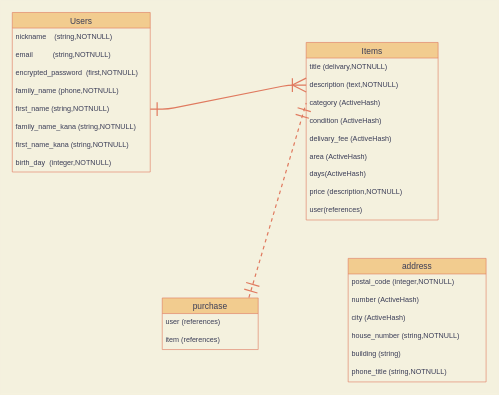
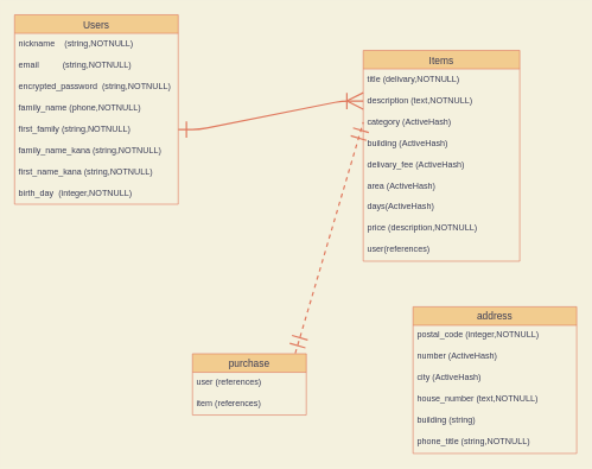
  <mxCell id="0" />
  <mxCell id="1" parent="0" />
  <mxCell id="2" value="Users" style="swimlane;fontStyle=0;childLayout=stackLayout;horizontal=1;startSize=26;horizontalStack=0;resizeParent=1;resizeParentMax=0;resizeLast=0;collapsible=1;marginBottom=0;align=center;fontSize=14;fillColor=#F2CC8F;strokeColor=#E07A5F;fontColor=#393C56;" vertex="1" parent="1"><mxGeometry x="20" y="20" width="230" height="266" as="geometry" /></mxCell>
  <mxCell id="3" value="nickname    (string,NOTNULL) &#10;" style="text;strokeColor=none;fillColor=none;spacingLeft=4;spacingRight=4;overflow=hidden;rotatable=0;points=[[0,0.5],[1,0.5]];portConstraint=eastwest;fontSize=12;fontColor=#393C56;" vertex="1" parent="2"><mxGeometry y="26" width="230" height="30" as="geometry" /></mxCell>
  <mxCell id="4" value="email          (string,NOTNULL)" style="text;strokeColor=none;fillColor=none;spacingLeft=4;spacingRight=4;overflow=hidden;rotatable=0;points=[[0,0.5],[1,0.5]];portConstraint=eastwest;fontSize=12;fontColor=#393C56;" vertex="1" parent="2"><mxGeometry y="56" width="230" height="30" as="geometry" /></mxCell>
- <mxCell id="5" value="encrypted_password  (first,NOTNULL)&#10;" style="text;strokeColor=none;fillColor=none;spacingLeft=4;spacingRight=4;overflow=hidden;rotatable=0;points=[[0,0.5],[1,0.5]];portConstraint=eastwest;fontSize=12;fontColor=#393C56;" vertex="1" parent="2"><mxGeometry y="86" width="230" height="30" as="geometry" /></mxCell>
+ <mxCell id="5" value="encrypted_password  (string,NOTNULL)&#10;" style="text;strokeColor=none;fillColor=none;spacingLeft=4;spacingRight=4;overflow=hidden;rotatable=0;points=[[0,0.5],[1,0.5]];portConstraint=eastwest;fontSize=12;fontColor=#393C56;" vertex="1" parent="2"><mxGeometry y="86" width="230" height="30" as="geometry" /></mxCell>
  <mxCell id="6" value="family_name (phone,NOTNULL)" style="text;strokeColor=none;fillColor=none;spacingLeft=4;spacingRight=4;overflow=hidden;rotatable=0;points=[[0,0.5],[1,0.5]];portConstraint=eastwest;fontSize=12;fontColor=#393C56;" vertex="1" parent="2"><mxGeometry y="116" width="230" height="30" as="geometry" /></mxCell>
- <mxCell id="7" value="first_name (string,NOTNULL)" style="text;strokeColor=none;fillColor=none;spacingLeft=4;spacingRight=4;overflow=hidden;rotatable=0;points=[[0,0.5],[1,0.5]];portConstraint=eastwest;fontSize=12;fontColor=#393C56;" vertex="1" parent="2"><mxGeometry y="146" width="230" height="30" as="geometry" /></mxCell>
+ <mxCell id="7" value="first_family (string,NOTNULL)" style="text;strokeColor=none;fillColor=none;spacingLeft=4;spacingRight=4;overflow=hidden;rotatable=0;points=[[0,0.5],[1,0.5]];portConstraint=eastwest;fontSize=12;fontColor=#393C56;" vertex="1" parent="2"><mxGeometry y="146" width="230" height="30" as="geometry" /></mxCell>
  <mxCell id="8" value="family_name_kana (string,NOTNULL)" style="text;strokeColor=none;fillColor=none;spacingLeft=4;spacingRight=4;overflow=hidden;rotatable=0;points=[[0,0.5],[1,0.5]];portConstraint=eastwest;fontSize=12;fontColor=#393C56;" vertex="1" parent="2"><mxGeometry y="176" width="230" height="30" as="geometry" /></mxCell>
  <mxCell id="9" value="first_name_kana (string,NOTNULL)" style="text;strokeColor=none;fillColor=none;spacingLeft=4;spacingRight=4;overflow=hidden;rotatable=0;points=[[0,0.5],[1,0.5]];portConstraint=eastwest;fontSize=12;fontColor=#393C56;" vertex="1" parent="2"><mxGeometry y="206" width="230" height="30" as="geometry" /></mxCell>
  <mxCell id="10" value="birth_day  (integer,NOTNULL)&#10;" style="text;strokeColor=none;fillColor=none;spacingLeft=4;spacingRight=4;overflow=hidden;rotatable=0;points=[[0,0.5],[1,0.5]];portConstraint=eastwest;fontSize=12;fontColor=#393C56;" vertex="1" parent="2"><mxGeometry y="236" width="230" height="30" as="geometry" /></mxCell>
  <mxCell id="11" value="Items" style="swimlane;fontStyle=0;childLayout=stackLayout;horizontal=1;startSize=26;horizontalStack=0;resizeParent=1;resizeParentMax=0;resizeLast=0;collapsible=1;marginBottom=0;align=center;fontSize=14;fillColor=#F2CC8F;strokeColor=#E07A5F;fontColor=#393C56;" vertex="1" parent="1"><mxGeometry x="510" y="70" width="220" height="296" as="geometry" /></mxCell>
  <mxCell id="12" value="title (delivary,NOTNULL)" style="text;strokeColor=none;fillColor=none;spacingLeft=4;spacingRight=4;overflow=hidden;rotatable=0;points=[[0,0.5],[1,0.5]];portConstraint=eastwest;fontSize=12;fontColor=#393C56;" vertex="1" parent="11"><mxGeometry y="26" width="220" height="30" as="geometry" /></mxCell>
  <mxCell id="13" value="description (text,NOTNULL)" style="text;strokeColor=none;fillColor=none;spacingLeft=4;spacingRight=4;overflow=hidden;rotatable=0;points=[[0,0.5],[1,0.5]];portConstraint=eastwest;fontSize=12;fontColor=#393C56;" vertex="1" parent="11"><mxGeometry y="56" width="220" height="30" as="geometry" /></mxCell>
  <mxCell id="14" value="category (ActiveHash)" style="text;strokeColor=none;fillColor=none;spacingLeft=4;spacingRight=4;overflow=hidden;rotatable=0;points=[[0,0.5],[1,0.5]];portConstraint=eastwest;fontSize=12;fontColor=#393C56;" vertex="1" parent="11"><mxGeometry y="86" width="220" height="30" as="geometry" /></mxCell>
- <mxCell id="15" value="condition (ActiveHash)" style="text;strokeColor=none;fillColor=none;spacingLeft=4;spacingRight=4;overflow=hidden;rotatable=0;points=[[0,0.5],[1,0.5]];portConstraint=eastwest;fontSize=12;fontColor=#393C56;" vertex="1" parent="11"><mxGeometry y="116" width="220" height="30" as="geometry" /></mxCell>
+ <mxCell id="15" value="building (ActiveHash)" style="text;strokeColor=none;fillColor=none;spacingLeft=4;spacingRight=4;overflow=hidden;rotatable=0;points=[[0,0.5],[1,0.5]];portConstraint=eastwest;fontSize=12;fontColor=#393C56;" vertex="1" parent="11"><mxGeometry y="116" width="220" height="30" as="geometry" /></mxCell>
  <mxCell id="16" value="delivary_fee (ActiveHash)" style="text;strokeColor=none;fillColor=none;spacingLeft=4;spacingRight=4;overflow=hidden;rotatable=0;points=[[0,0.5],[1,0.5]];portConstraint=eastwest;fontSize=12;fontColor=#393C56;" vertex="1" parent="11"><mxGeometry y="146" width="220" height="30" as="geometry" /></mxCell>
  <mxCell id="17" value="area (ActiveHash)" style="text;strokeColor=none;fillColor=none;spacingLeft=4;spacingRight=4;overflow=hidden;rotatable=0;points=[[0,0.5],[1,0.5]];portConstraint=eastwest;fontSize=12;fontColor=#393C56;" vertex="1" parent="11"><mxGeometry y="176" width="220" height="30" as="geometry" /></mxCell>
  <mxCell id="18" value="days(ActiveHash)" style="text;strokeColor=none;fillColor=none;spacingLeft=4;spacingRight=4;overflow=hidden;rotatable=0;points=[[0,0.5],[1,0.5]];portConstraint=eastwest;fontSize=12;fontColor=#393C56;" vertex="1" parent="11"><mxGeometry y="206" width="220" height="30" as="geometry" /></mxCell>
  <mxCell id="19" value="price (description,NOTNULL)&#10;" style="text;strokeColor=none;fillColor=none;spacingLeft=4;spacingRight=4;overflow=hidden;rotatable=0;points=[[0,0.5],[1,0.5]];portConstraint=eastwest;fontSize=12;fontColor=#393C56;" vertex="1" parent="11"><mxGeometry y="236" width="220" height="30" as="geometry" /></mxCell>
  <mxCell id="20" value="user(references)" style="text;strokeColor=none;fillColor=none;spacingLeft=4;spacingRight=4;overflow=hidden;rotatable=0;points=[[0,0.5],[1,0.5]];portConstraint=eastwest;fontSize=12;fontColor=#393C56;" vertex="1" parent="11"><mxGeometry y="266" width="220" height="30" as="geometry" /></mxCell>
  <mxCell id="21" value="" style="edgeStyle=entityRelationEdgeStyle;fontSize=12;html=1;endArrow=ERoneToMany;exitX=1;exitY=0.5;exitDx=0;exitDy=0;entryX=0;entryY=0.5;entryDx=0;entryDy=0;startArrow=ERone;startFill=0;strokeWidth=2;labelBackgroundColor=#F4F1DE;strokeColor=#E07A5F;fontColor=#393C56;endSize=20;startSize=20;" edge="1" parent="1" source="7" target="13"><mxGeometry width="100" height="100" relative="1" as="geometry"><mxPoint x="320" y="270" as="sourcePoint" /><mxPoint x="420" y="170" as="targetPoint" /></mxGeometry></mxCell>
  <mxCell id="22" value="purchase" style="swimlane;fontStyle=0;childLayout=stackLayout;horizontal=1;startSize=26;horizontalStack=0;resizeParent=1;resizeParentMax=0;resizeLast=0;collapsible=1;marginBottom=0;align=center;fontSize=14;fillColor=#F2CC8F;strokeColor=#E07A5F;fontColor=#393C56;" vertex="1" parent="1"><mxGeometry x="270" y="496" width="160" height="86" as="geometry" /></mxCell>
  <mxCell id="23" value="user (references)&#10;" style="text;strokeColor=none;fillColor=none;spacingLeft=4;spacingRight=4;overflow=hidden;rotatable=0;points=[[0,0.5],[1,0.5]];portConstraint=eastwest;fontSize=12;fontColor=#393C56;" vertex="1" parent="22"><mxGeometry y="26" width="160" height="30" as="geometry" /></mxCell>
  <mxCell id="24" value="item (references)&#10;" style="text;strokeColor=none;fillColor=none;spacingLeft=4;spacingRight=4;overflow=hidden;rotatable=0;points=[[0,0.5],[1,0.5]];portConstraint=eastwest;fontSize=12;fontColor=#393C56;" vertex="1" parent="22"><mxGeometry y="56" width="160" height="30" as="geometry" /></mxCell>
  <mxCell id="25" value="address" style="swimlane;fontStyle=0;childLayout=stackLayout;horizontal=1;startSize=26;horizontalStack=0;resizeParent=1;resizeParentMax=0;resizeLast=0;collapsible=1;marginBottom=0;align=center;fontSize=14;fillColor=#F2CC8F;strokeColor=#E07A5F;fontColor=#393C56;" vertex="1" parent="1"><mxGeometry x="580" y="430" width="230" height="206" as="geometry" /></mxCell>
  <mxCell id="26" value="postal_code (integer,NOTNULL)&#10;" style="text;strokeColor=none;fillColor=none;spacingLeft=4;spacingRight=4;overflow=hidden;rotatable=0;points=[[0,0.5],[1,0.5]];portConstraint=eastwest;fontSize=12;fontColor=#393C56;" vertex="1" parent="25"><mxGeometry y="26" width="230" height="30" as="geometry" /></mxCell>
  <mxCell id="27" value="number (ActiveHash)" style="text;strokeColor=none;fillColor=none;spacingLeft=4;spacingRight=4;overflow=hidden;rotatable=0;points=[[0,0.5],[1,0.5]];portConstraint=eastwest;fontSize=12;fontColor=#393C56;" vertex="1" parent="25"><mxGeometry y="56" width="230" height="30" as="geometry" /></mxCell>
  <mxCell id="28" value="city (ActiveHash)" style="text;strokeColor=none;fillColor=none;spacingLeft=4;spacingRight=4;overflow=hidden;rotatable=0;points=[[0,0.5],[1,0.5]];portConstraint=eastwest;fontSize=12;fontColor=#393C56;" vertex="1" parent="25"><mxGeometry y="86" width="230" height="30" as="geometry" /></mxCell>
- <mxCell id="29" value="house_number (string,NOTNULL)" style="text;strokeColor=none;fillColor=none;spacingLeft=4;spacingRight=4;overflow=hidden;rotatable=0;points=[[0,0.5],[1,0.5]];portConstraint=eastwest;fontSize=12;fontColor=#393C56;" vertex="1" parent="25"><mxGeometry y="116" width="230" height="30" as="geometry" /></mxCell>
+ <mxCell id="29" value="house_number (text,NOTNULL)" style="text;strokeColor=none;fillColor=none;spacingLeft=4;spacingRight=4;overflow=hidden;rotatable=0;points=[[0,0.5],[1,0.5]];portConstraint=eastwest;fontSize=12;fontColor=#393C56;" vertex="1" parent="25"><mxGeometry y="116" width="230" height="30" as="geometry" /></mxCell>
  <mxCell id="30" value="building (string)&#10;" style="text;strokeColor=none;fillColor=none;spacingLeft=4;spacingRight=4;overflow=hidden;rotatable=0;points=[[0,0.5],[1,0.5]];portConstraint=eastwest;fontSize=12;fontColor=#393C56;" vertex="1" parent="25"><mxGeometry y="146" width="230" height="30" as="geometry" /></mxCell>
  <mxCell id="31" value="phone_title (string,NOTNULL)" style="text;strokeColor=none;fillColor=none;spacingLeft=4;spacingRight=4;overflow=hidden;rotatable=0;points=[[0,0.5],[1,0.5]];portConstraint=eastwest;fontSize=12;fontColor=#393C56;" vertex="1" parent="25"><mxGeometry y="176" width="230" height="30" as="geometry" /></mxCell>
  <mxCell id="32" value="" style="fontSize=12;html=1;endArrow=ERmandOne;startArrow=ERmandOne;entryX=0;entryY=0.5;entryDx=0;entryDy=0;exitX=0.903;exitY=-0.006;exitDx=0;exitDy=0;exitPerimeter=0;strokeWidth=2;labelBackgroundColor=#F4F1DE;strokeColor=#E07A5F;fontColor=#393C56;endSize=20;startSize=20;dashed=1;" edge="1" parent="1" source="22" target="14"><mxGeometry width="100" height="100" relative="1" as="geometry"><mxPoint x="420" y="452" as="sourcePoint" /><mxPoint x="470" y="270" as="targetPoint" /></mxGeometry></mxCell>
